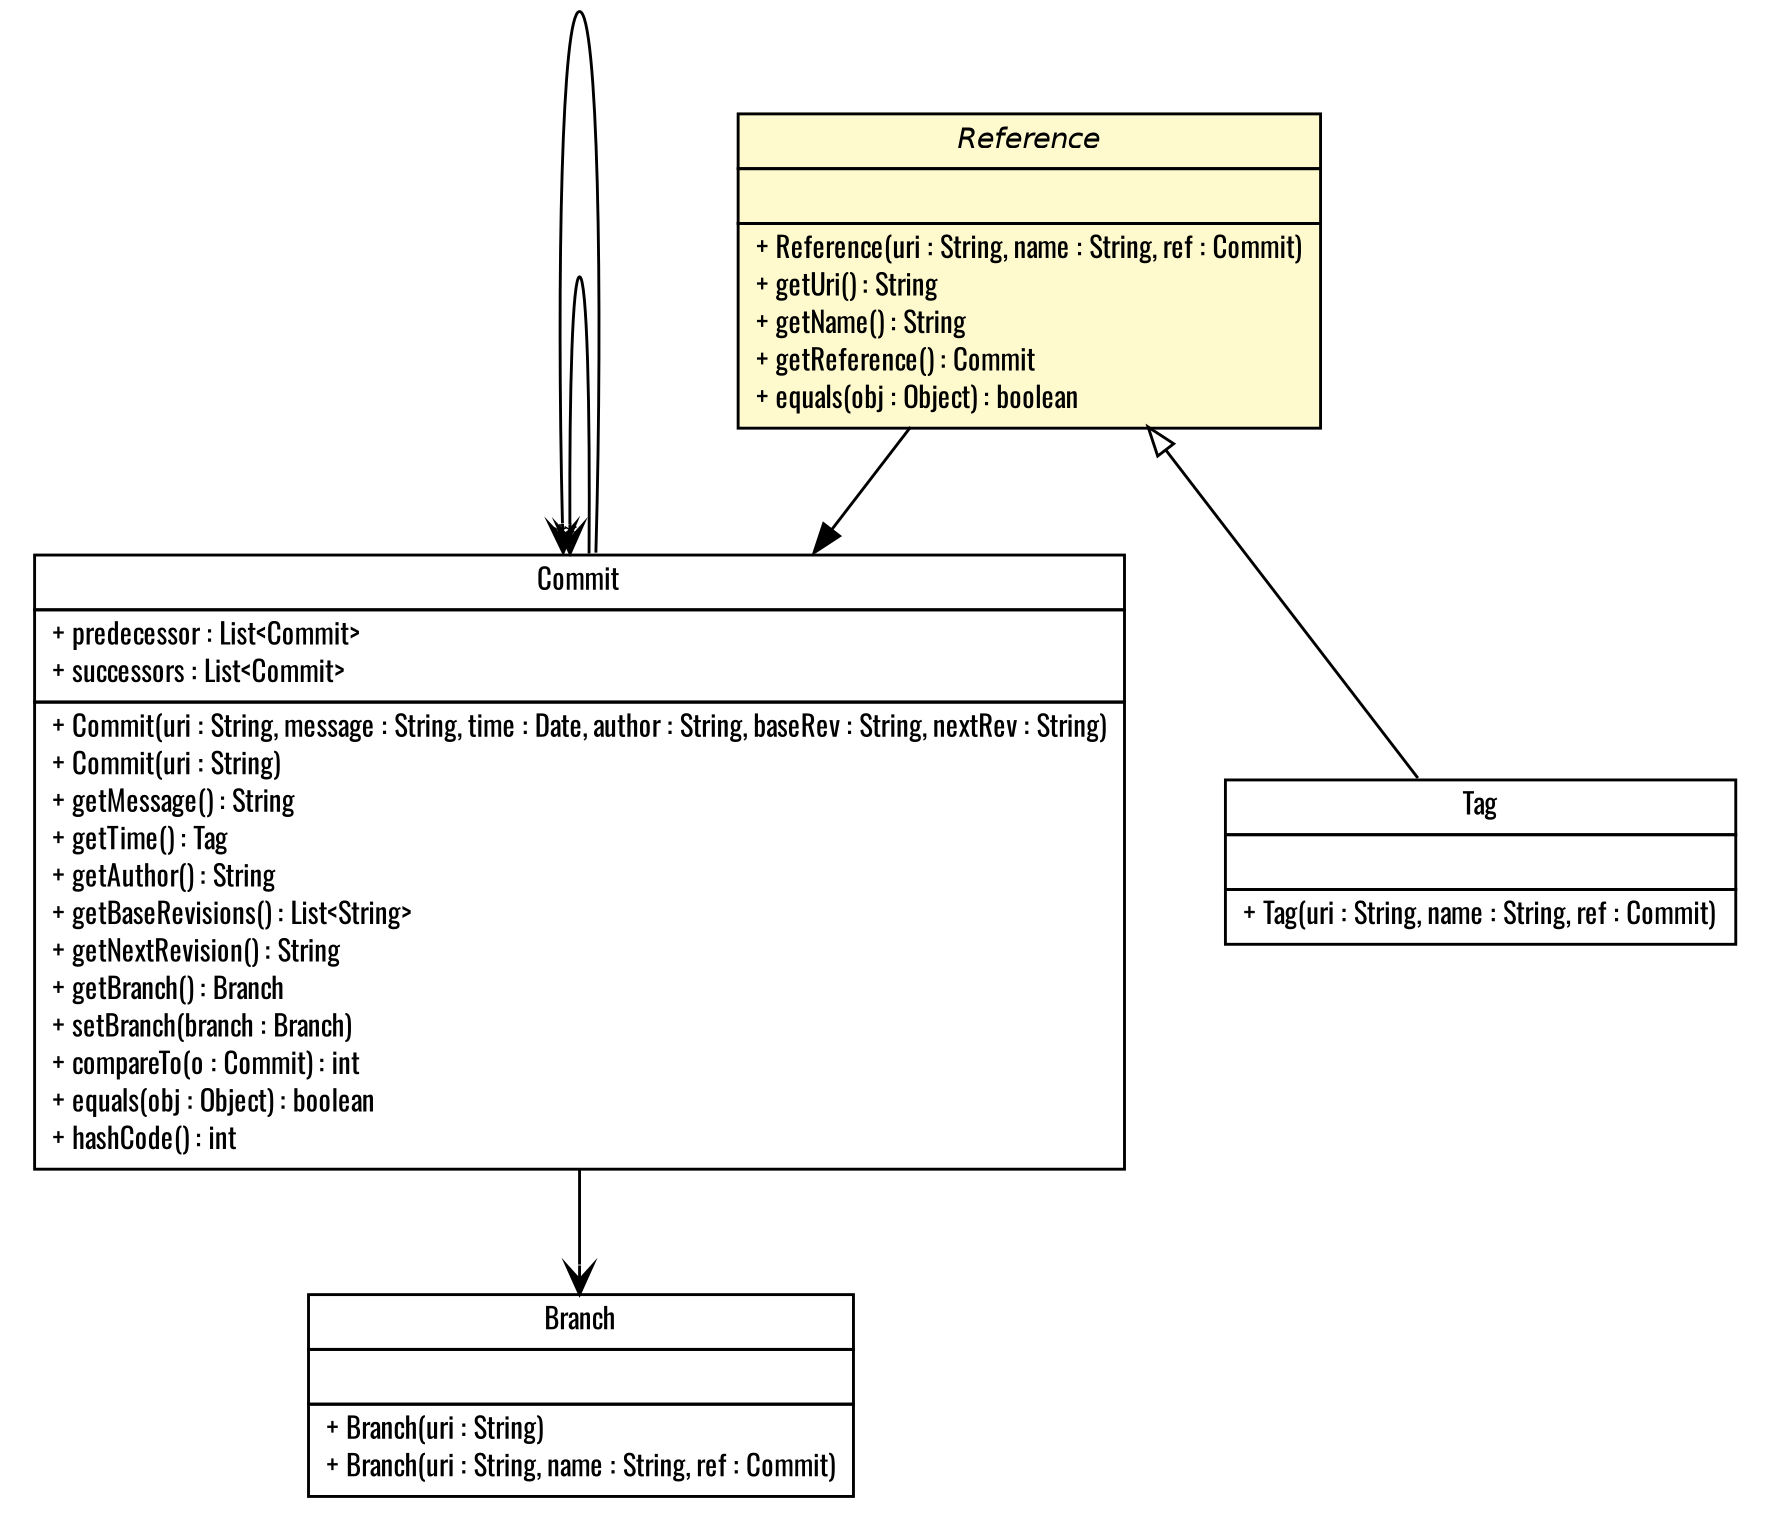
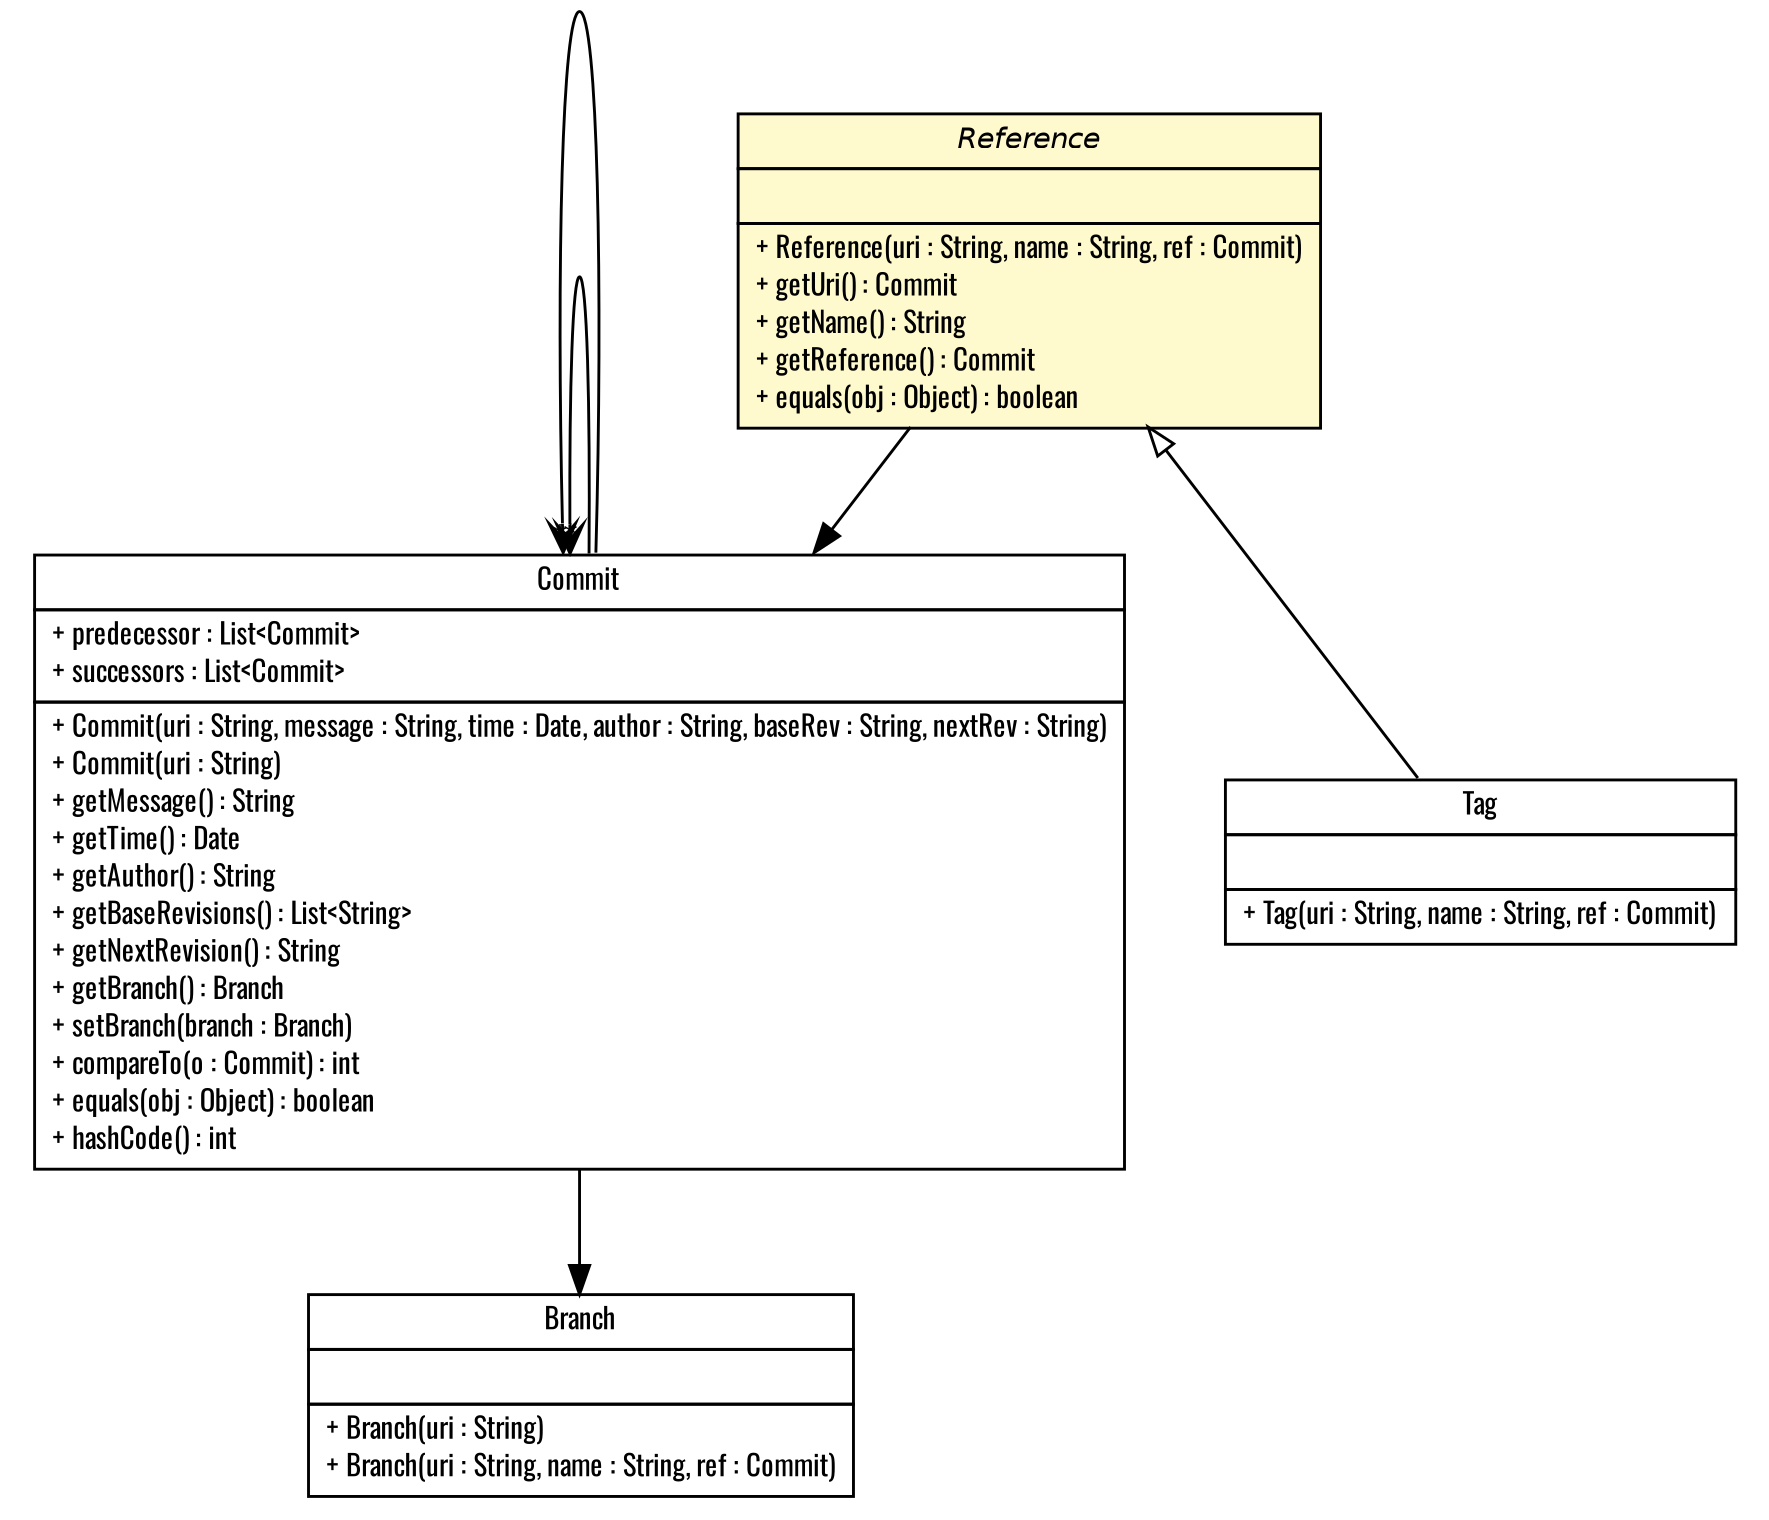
  digraph {
    fontname=Oswald
    nodesep=0.25
    ranksep=0.5
    node [fontcolor=black fontname=Oswald fontsize=10.0 shape=plaintext]
    edge [arrowhead=open color=black fontcolor=black fontname=Oswald fontsize=10.0 headport=p labelfontname=Helvetica labelfontsize=10 tailport=p]
-   n1 [label=<<table title="de.tud.plt.r43ples.revisionTree.Commit" border="0" cellborder="1" cellspacing="0" cellpadding="2" port="p" href="./Commit.html"> 		<tr><td><table border="0" cellspacing="0" cellpadding="1"> <tr><td align="center" balign="center"> Commit </td></tr> 		</table></td></tr> 		<tr><td><table border="0" cellspacing="0" cellpadding="1"> <tr><td align="left" balign="left"> + predecessor : List&lt;Commit&gt; </td></tr> <tr><td align="left" balign="left"> + successors : List&lt;Commit&gt; </td></tr> 		</table></td></tr> 		<tr><td><table border="0" cellspacing="0" cellpadding="1"> <tr><td align="left" balign="left"> + Commit(uri : String, message : String, time : Date, author : String, baseRev : String, nextRev : String) </td></tr> <tr><td align="left" balign="left"> + Commit(uri : String) </td></tr> <tr><td align="left" balign="left"> + getMessage() : String </td></tr> <tr><td align="left" balign="left"> + getTime() : Tag </td></tr> <tr><td align="left" balign="left"> + getAuthor() : String </td></tr> <tr><td align="left" balign="left"> + getBaseRevisions() : List&lt;String&gt; </td></tr> <tr><td align="left" balign="left"> + getNextRevision() : String </td></tr> <tr><td align="left" balign="left"> + getBranch() : Branch </td></tr> <tr><td align="left" balign="left"> + setBranch(branch : Branch) </td></tr> <tr><td align="left" balign="left"> + compareTo(o : Commit) : int </td></tr> <tr><td align="left" balign="left"> + equals(obj : Object) : boolean </td></tr> <tr><td align="left" balign="left"> + hashCode() : int </td></tr> 		</table></td></tr> 		</table>>]
+   n1 [label=<<table title="de.tud.plt.r43ples.revisionTree.Commit" border="0" cellborder="1" cellspacing="0" cellpadding="2" port="p" href="./Commit.html"> 		<tr><td><table border="0" cellspacing="0" cellpadding="1"> <tr><td align="center" balign="center"> Commit </td></tr> 		</table></td></tr> 		<tr><td><table border="0" cellspacing="0" cellpadding="1"> <tr><td align="left" balign="left"> + predecessor : List&lt;Commit&gt; </td></tr> <tr><td align="left" balign="left"> + successors : List&lt;Commit&gt; </td></tr> 		</table></td></tr> 		<tr><td><table border="0" cellspacing="0" cellpadding="1"> <tr><td align="left" balign="left"> + Commit(uri : String, message : String, time : Date, author : String, baseRev : String, nextRev : String) </td></tr> <tr><td align="left" balign="left"> + Commit(uri : String) </td></tr> <tr><td align="left" balign="left"> + getMessage() : String </td></tr> <tr><td align="left" balign="left"> + getTime() : Date </td></tr> <tr><td align="left" balign="left"> + getAuthor() : String </td></tr> <tr><td align="left" balign="left"> + getBaseRevisions() : List&lt;String&gt; </td></tr> <tr><td align="left" balign="left"> + getNextRevision() : String </td></tr> <tr><td align="left" balign="left"> + getBranch() : Branch </td></tr> <tr><td align="left" balign="left"> + setBranch(branch : Branch) </td></tr> <tr><td align="left" balign="left"> + compareTo(o : Commit) : int </td></tr> <tr><td align="left" balign="left"> + equals(obj : Object) : boolean </td></tr> <tr><td align="left" balign="left"> + hashCode() : int </td></tr> 		</table></td></tr> 		</table>>]
    n2 [label=<<table title="de.tud.plt.r43ples.revisionTree.Branch" border="0" cellborder="1" cellspacing="0" cellpadding="2" port="p" href="./Branch.html"> 		<tr><td><table border="0" cellspacing="0" cellpadding="1"> <tr><td align="center" balign="center"> Branch </td></tr> 		</table></td></tr> 		<tr><td><table border="0" cellspacing="0" cellpadding="1"> <tr><td align="left" balign="left">  </td></tr> 		</table></td></tr> 		<tr><td><table border="0" cellspacing="0" cellpadding="1"> <tr><td align="left" balign="left"> + Branch(uri : String) </td></tr> <tr><td align="left" balign="left"> + Branch(uri : String, name : String, ref : Commit) </td></tr> 		</table></td></tr> 		</table>>]
-   n3 [label=<<table title="de.tud.plt.r43ples.revisionTree.Reference" border="0" cellborder="1" cellspacing="0" cellpadding="2" port="p" bgcolor="lemonChiffon" href="./Reference.html"> 		<tr><td><table border="0" cellspacing="0" cellpadding="1"> <tr><td align="center" balign="center"><font face="Helvetica-Oblique"> Reference </font></td></tr> 		</table></td></tr> 		<tr><td><table border="0" cellspacing="0" cellpadding="1"> <tr><td align="left" balign="left">  </td></tr> 		</table></td></tr> 		<tr><td><table border="0" cellspacing="0" cellpadding="1"> <tr><td align="left" balign="left"> + Reference(uri : String, name : String, ref : Commit) </td></tr> <tr><td align="left" balign="left"> + getUri() : String </td></tr> <tr><td align="left" balign="left"> + getName() : String </td></tr> <tr><td align="left" balign="left"> + getReference() : Commit </td></tr> <tr><td align="left" balign="left"> + equals(obj : Object) : boolean </td></tr> 		</table></td></tr> 		</table>>]
+   n3 [label=<<table title="de.tud.plt.r43ples.revisionTree.Reference" border="0" cellborder="1" cellspacing="0" cellpadding="2" port="p" bgcolor="lemonChiffon" href="./Reference.html"> 		<tr><td><table border="0" cellspacing="0" cellpadding="1"> <tr><td align="center" balign="center"><font face="Helvetica-Oblique"> Reference </font></td></tr> 		</table></td></tr> 		<tr><td><table border="0" cellspacing="0" cellpadding="1"> <tr><td align="left" balign="left">  </td></tr> 		</table></td></tr> 		<tr><td><table border="0" cellspacing="0" cellpadding="1"> <tr><td align="left" balign="left"> + Reference(uri : String, name : String, ref : Commit) </td></tr> <tr><td align="left" balign="left"> + getUri() : Commit </td></tr> <tr><td align="left" balign="left"> + getName() : String </td></tr> <tr><td align="left" balign="left"> + getReference() : Commit </td></tr> <tr><td align="left" balign="left"> + equals(obj : Object) : boolean </td></tr> 		</table></td></tr> 		</table>>]
    n4 [label=<<table title="de.tud.plt.r43ples.revisionTree.Tag" border="0" cellborder="1" cellspacing="0" cellpadding="2" port="p" href="./Tag.html"> 		<tr><td><table border="0" cellspacing="0" cellpadding="1"> <tr><td align="center" balign="center"> Tag </td></tr> 		</table></td></tr> 		<tr><td><table border="0" cellspacing="0" cellpadding="1"> <tr><td align="left" balign="left">  </td></tr> 		</table></td></tr> 		<tr><td><table border="0" cellspacing="0" cellpadding="1"> <tr><td align="left" balign="left"> + Tag(uri : String, name : String, ref : Commit) </td></tr> 		</table></td></tr> 		</table>>]
    n1 -> n1 [headlabel="*"]
    n1 -> n1 [headlabel="*"]
-   n1 -> n2
+   n1 -> n2 [arrowhead=normal]
    n3 -> n1 [arrowhead=normal]
    n3 -> n4 [arrowtail=empty dir=back fontsize=10 arrowhead="" color="" fontcolor=""]
  }
